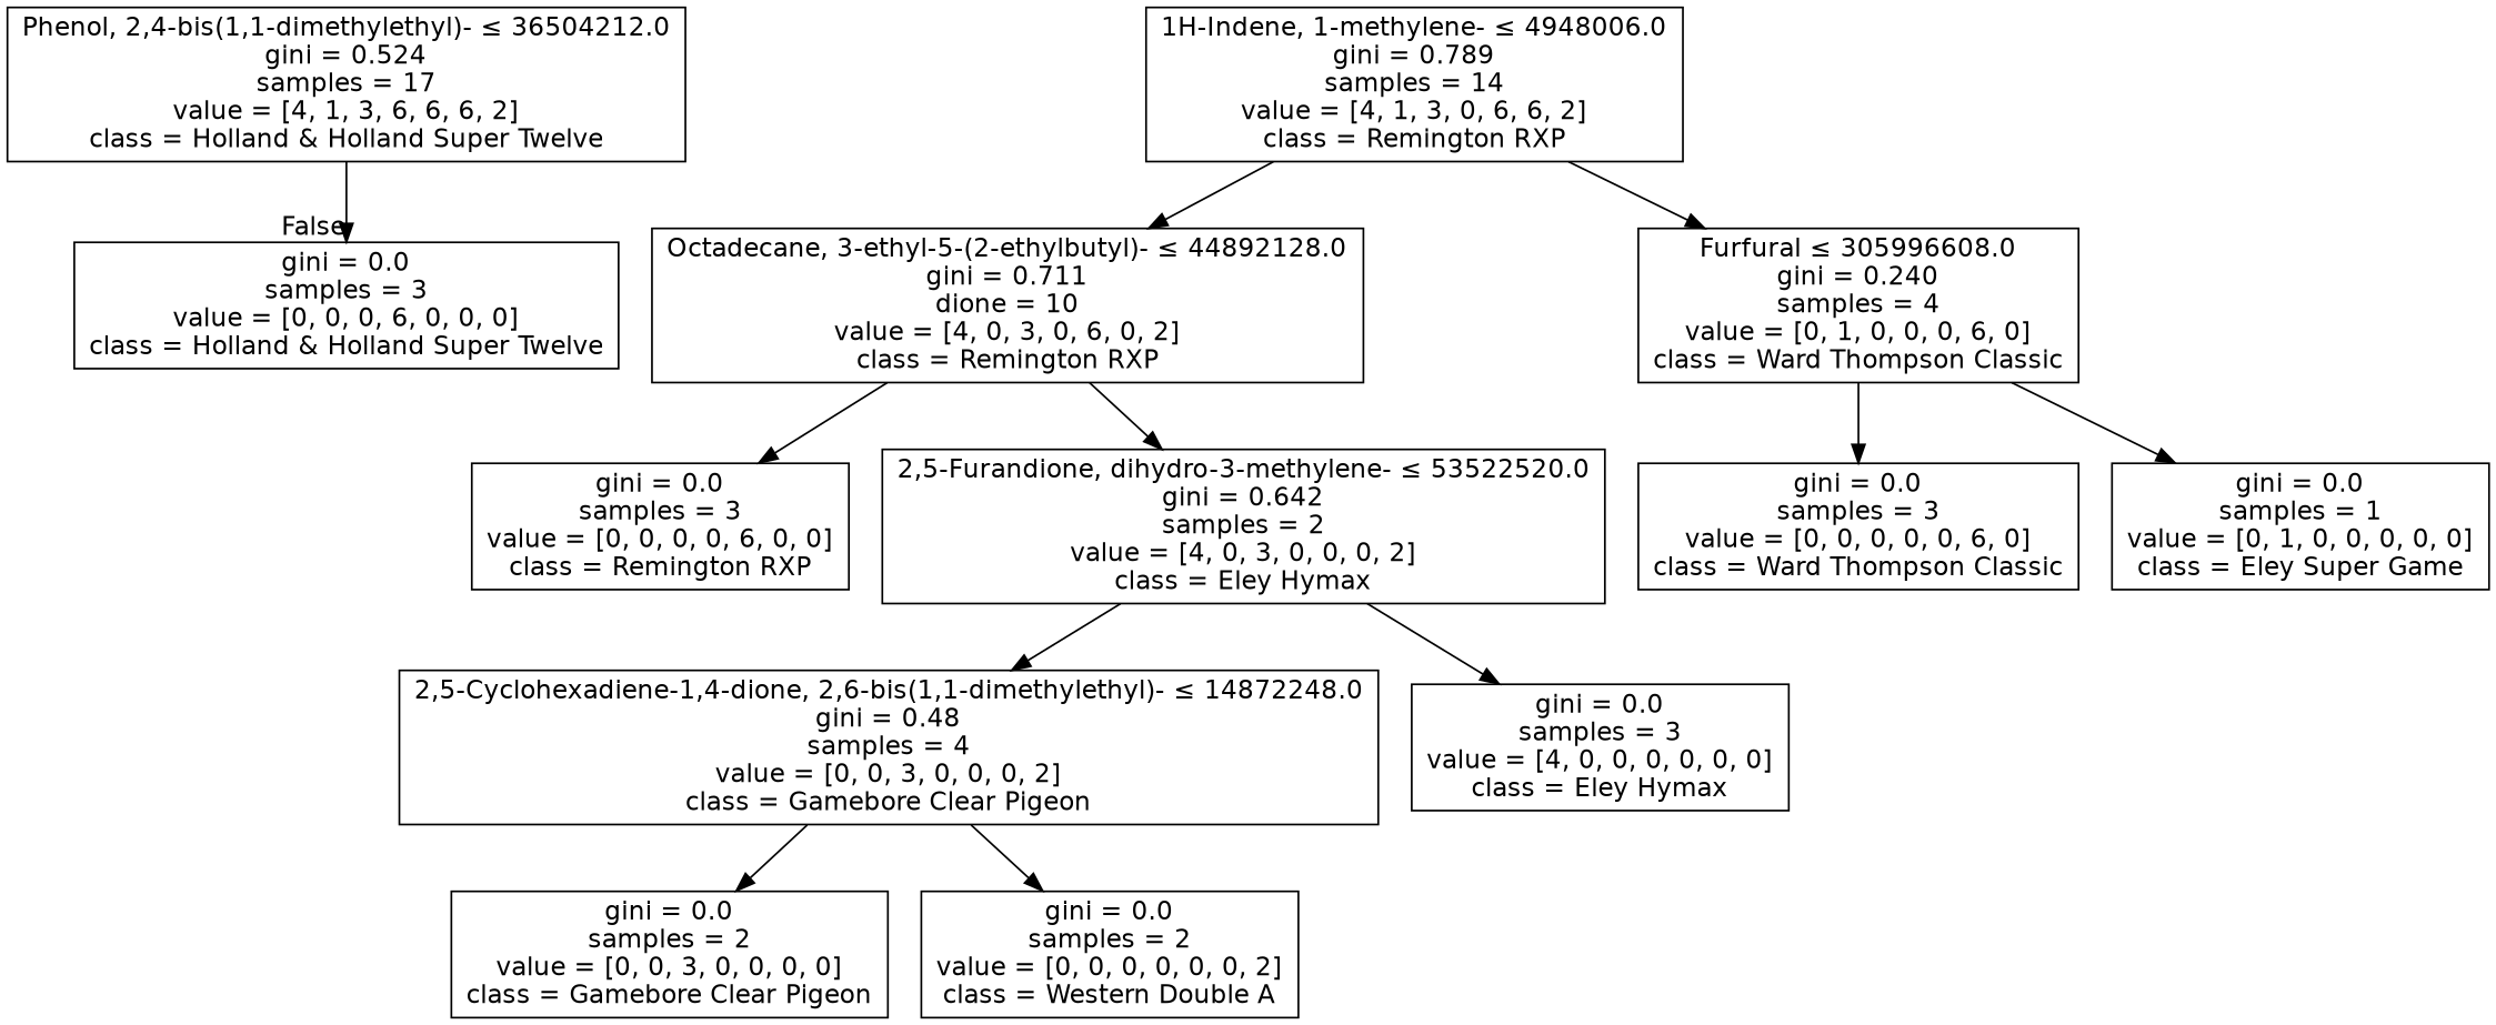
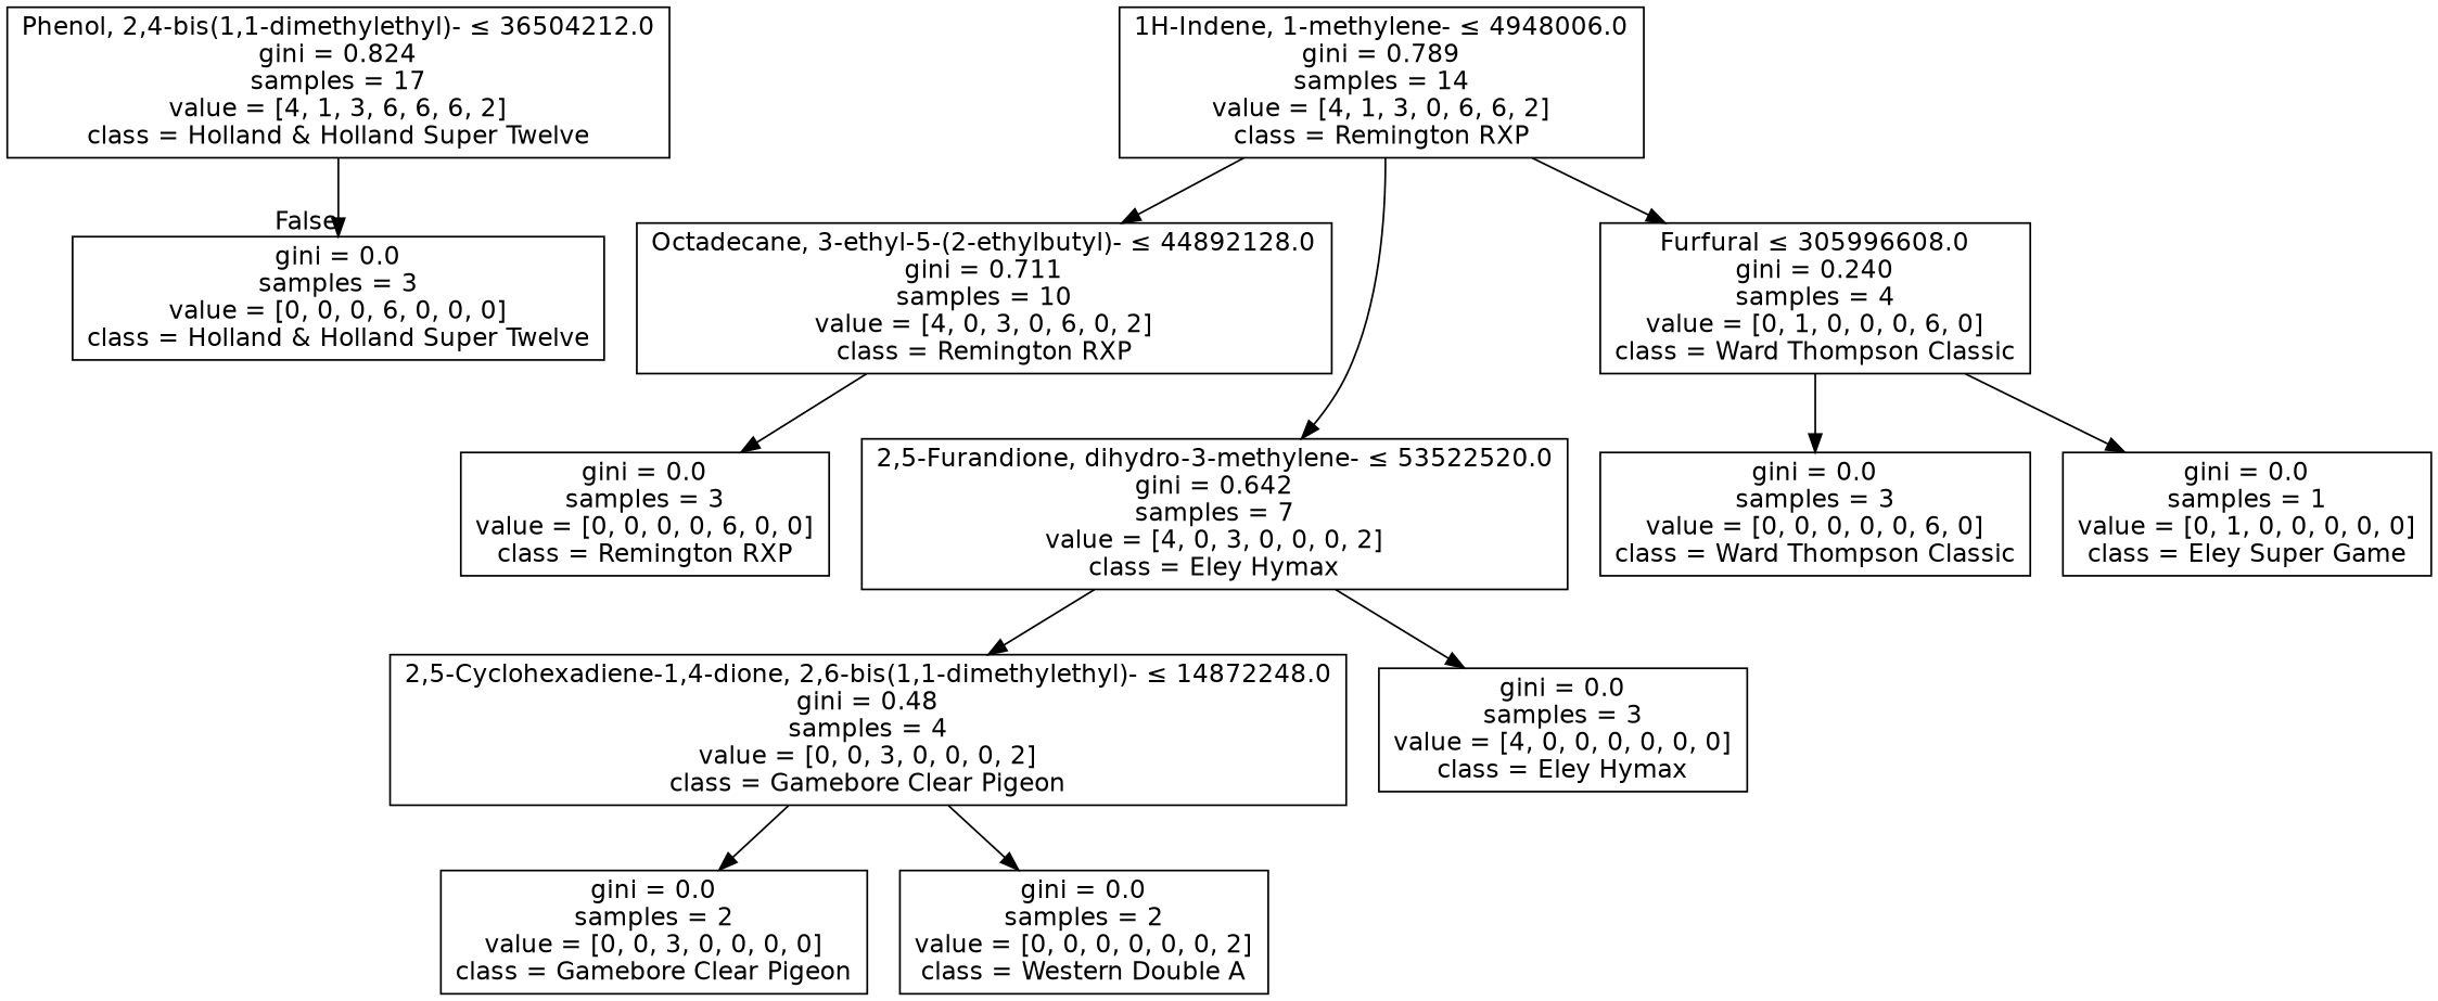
  digraph {
    node [fontname=helvetica shape=box]
    edge [fontname=helvetica]
-   n1 [label=<Phenol, 2,4-bis(1,1-dimethylethyl)- &le; 36504212.0<br/>gini = 0.524<br/>samples = 17<br/>value = [4, 1, 3, 6, 6, 6, 2]<br/>class = Holland &amp; Holland Super Twelve>]
+   n1 [label=<Phenol, 2,4-bis(1,1-dimethylethyl)- &le; 36504212.0<br/>gini = 0.824<br/>samples = 17<br/>value = [4, 1, 3, 6, 6, 6, 2]<br/>class = Holland &amp; Holland Super Twelve>]
    n2 [label=<gini = 0.0<br/>samples = 3<br/>value = [0, 0, 0, 6, 0, 0, 0]<br/>class = Holland &amp; Holland Super Twelve>]
    n3 [label=<1H-Indene, 1-methylene- &le; 4948006.0<br/>gini = 0.789<br/>samples = 14<br/>value = [4, 1, 3, 0, 6, 6, 2]<br/>class = Remington RXP>]
-   n4 [label=<Octadecane, 3-ethyl-5-(2-ethylbutyl)- &le; 44892128.0<br/>gini = 0.711<br/>dione = 10<br/>value = [4, 0, 3, 0, 6, 0, 2]<br/>class = Remington RXP>]
+   n4 [label=<Octadecane, 3-ethyl-5-(2-ethylbutyl)- &le; 44892128.0<br/>gini = 0.711<br/>samples = 10<br/>value = [4, 0, 3, 0, 6, 0, 2]<br/>class = Remington RXP>]
    n5 [label=<Furfural &le; 305996608.0<br/>gini = 0.240<br/>samples = 4<br/>value = [0, 1, 0, 0, 0, 6, 0]<br/>class = Ward Thompson Classic>]
-   n6 [label=<2,5-Furandione, dihydro-3-methylene- &le; 53522520.0<br/>gini = 0.642<br/>samples = 2<br/>value = [4, 0, 3, 0, 0, 0, 2]<br/>class = Eley Hymax>]
+   n6 [label=<2,5-Furandione, dihydro-3-methylene- &le; 53522520.0<br/>gini = 0.642<br/>samples = 7<br/>value = [4, 0, 3, 0, 0, 0, 2]<br/>class = Eley Hymax>]
    n7 [label=<gini = 0.0<br/>samples = 3<br/>value = [0, 0, 0, 0, 6, 0, 0]<br/>class = Remington RXP>]
    n8 [label=<gini = 0.0<br/>samples = 3<br/>value = [0, 0, 0, 0, 0, 6, 0]<br/>class = Ward Thompson Classic>]
    n9 [label=<gini = 0.0<br/>samples = 1<br/>value = [0, 1, 0, 0, 0, 0, 0]<br/>class = Eley Super Game>]
    n10 [label=<2,5-Cyclohexadiene-1,4-dione, 2,6-bis(1,1-dimethylethyl)- &le; 14872248.0<br/>gini = 0.48<br/>samples = 4<br/>value = [0, 0, 3, 0, 0, 0, 2]<br/>class = Gamebore Clear Pigeon>]
    n11 [label=<gini = 0.0<br/>samples = 3<br/>value = [4, 0, 0, 0, 0, 0, 0]<br/>class = Eley Hymax>]
    n12 [label=<gini = 0.0<br/>samples = 2<br/>value = [0, 0, 3, 0, 0, 0, 0]<br/>class = Gamebore Clear Pigeon>]
    n13 [label=<gini = 0.0<br/>samples = 2<br/>value = [0, 0, 0, 0, 0, 0, 2]<br/>class = Western Double A>]
    n1 -> n2 [headlabel=False labelangle=-45 labeldistance=2.5]
    n3 -> n4
    n3 -> n5
-   n4 -> n6
+   n3 -> n6
    n4 -> n7
    n5 -> n8
    n5 -> n9
    n6 -> n10
    n6 -> n11
    n10 -> n12
    n10 -> n13
  }
